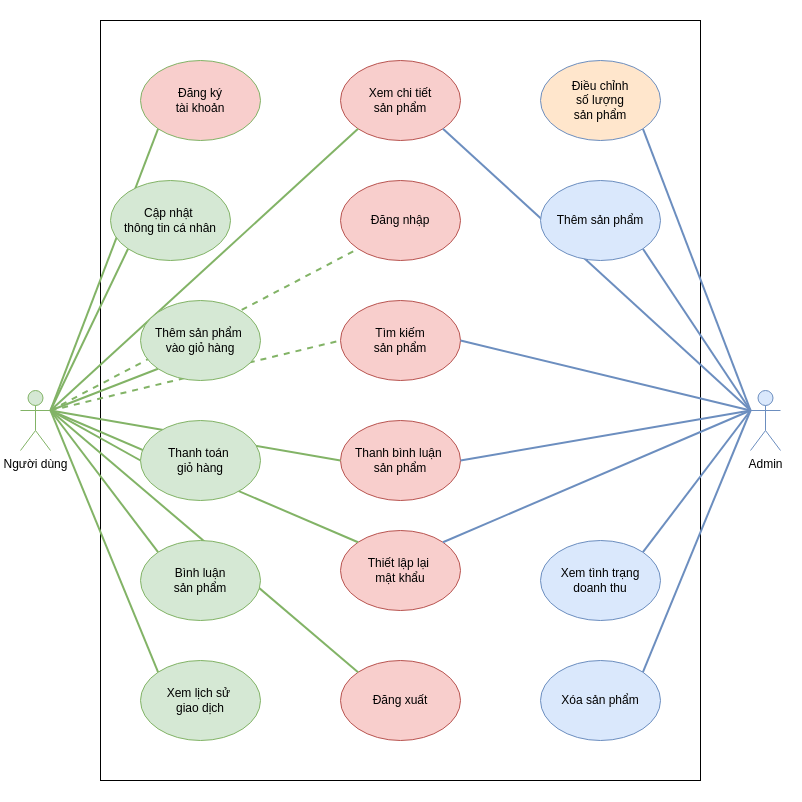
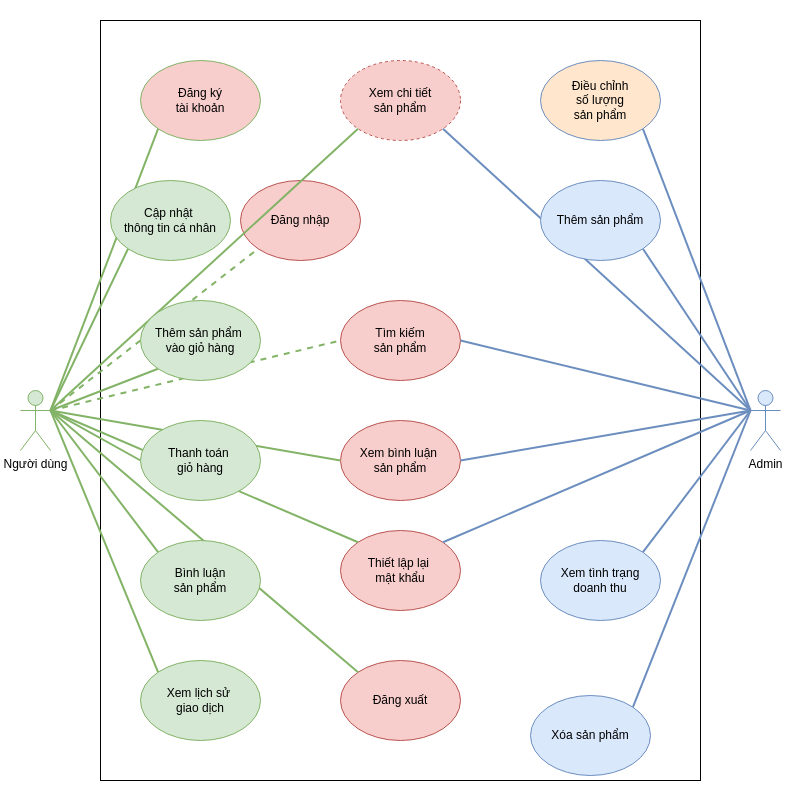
  <mxCell id="0" />
  <mxCell id="1" parent="0" />
  <mxCell id="2" value="Người dùng" style="shape=umlActor;verticalLabelPosition=bottom;verticalAlign=top;html=1;outlineConnect=0;fillColor=#d5e8d4;strokeColor=#82b366;" vertex="1" parent="1"><mxGeometry x="20" y="390" width="30" height="60" as="geometry" /></mxCell>
  <mxCell id="3" value="" style="rounded=0;whiteSpace=wrap;html=1;" vertex="1" parent="1"><mxGeometry x="100" y="20" width="600" height="760" as="geometry" /></mxCell>
  <mxCell id="4" value="Đăng ký&lt;div&gt;tài khoản&lt;/div&gt;" style="ellipse;whiteSpace=wrap;html=1;fillColor=#f8cecc;strokeColor=#82b366;" vertex="1" parent="1"><mxGeometry x="140" width="120" height="80" as="geometry" y="60" /></mxCell>
  <mxCell id="5" value="Tìm kiếm&lt;div&gt;sản phẩm&lt;/div&gt;" style="ellipse;whiteSpace=wrap;html=1;fillColor=#f8cecc;strokeColor=#b85450;" vertex="1" parent="1"><mxGeometry x="340" y="300" width="120" height="80" as="geometry" /></mxCell>
- <mxCell id="6" value="Đăng nhập" style="ellipse;whiteSpace=wrap;html=1;fillColor=#f8cecc;strokeColor=#b85450;" vertex="1" parent="1"><mxGeometry x="340" y="180" width="120" height="80" as="geometry" /></mxCell>
+ <mxCell id="6" value="Đăng nhập" style="ellipse;whiteSpace=wrap;html=1;fillColor=#f8cecc;strokeColor=#b85450;" vertex="1" parent="1"><mxGeometry x="240" y="180" width="120" height="80" as="geometry" /></mxCell>
  <mxCell id="7" value="Đăng xuất" style="ellipse;whiteSpace=wrap;html=1;fillColor=#f8cecc;strokeColor=#b85450;" vertex="1" parent="1"><mxGeometry x="340" y="660" width="120" height="80" as="geometry" /></mxCell>
  <mxCell id="8" value="Thiết lập lại&amp;nbsp;&lt;div&gt;mật khẩu&lt;/div&gt;" style="ellipse;whiteSpace=wrap;html=1;fillColor=#f8cecc;strokeColor=#b85450;" vertex="1" parent="1"><mxGeometry x="340" y="530" width="120" height="80" as="geometry" /></mxCell>
- <mxCell id="9" value="Thanh bình luận&amp;nbsp;&lt;div&gt;sản phẩm&lt;/div&gt;" style="ellipse;whiteSpace=wrap;html=1;fillColor=#f8cecc;strokeColor=#b85450;" vertex="1" parent="1"><mxGeometry x="340" y="420" width="120" height="80" as="geometry" /></mxCell>
+ <mxCell id="9" value="Xem bình luận&amp;nbsp;&lt;div&gt;sản phẩm&lt;/div&gt;" style="ellipse;whiteSpace=wrap;html=1;fillColor=#f8cecc;strokeColor=#b85450;" vertex="1" parent="1"><mxGeometry x="340" y="420" width="120" height="80" as="geometry" /></mxCell>
  <mxCell id="10" value="" style="endArrow=none;html=1;rounded=0;exitX=1;exitY=0.333;exitDx=0;exitDy=0;exitPerimeter=0;entryX=0;entryY=1;entryDx=0;entryDy=0;strokeWidth=2;fillColor=#d5e8d4;strokeColor=#82b366;" edge="1" parent="1" source="2" target="4"><mxGeometry width="50" height="50" relative="1" as="geometry"><mxPoint x="330" y="440" as="sourcePoint" /><mxPoint x="380" y="390" as="targetPoint" /></mxGeometry></mxCell>
  <mxCell id="11" value="" style="endArrow=none;html=1;rounded=0;entryX=0;entryY=0.5;entryDx=0;entryDy=0;strokeWidth=2;exitX=1;exitY=0.333;exitDx=0;exitDy=0;exitPerimeter=0;fillColor=#d5e8d4;strokeColor=#82b366;dashed=1;" edge="1" parent="1" source="2" target="5"><mxGeometry width="50" height="50" relative="1" as="geometry"><mxPoint x="10" y="460" as="sourcePoint" /><mxPoint x="150" y="140" as="targetPoint" /></mxGeometry></mxCell>
  <mxCell id="12" value="" style="endArrow=none;html=1;rounded=0;entryX=0;entryY=0.5;entryDx=0;entryDy=0;strokeWidth=2;fillColor=#d5e8d4;strokeColor=#82b366;exitX=1;exitY=0.333;exitDx=0;exitDy=0;exitPerimeter=0;" edge="1" parent="1" source="2" target="9"><mxGeometry width="50" height="50" relative="1" as="geometry"><mxPoint x="50" y="460" as="sourcePoint" /><mxPoint x="190" y="180" as="targetPoint" /></mxGeometry></mxCell>
  <mxCell id="13" value="" style="endArrow=none;html=1;rounded=0;entryX=0;entryY=0;entryDx=0;entryDy=0;strokeWidth=2;exitX=1;exitY=0.333;exitDx=0;exitDy=0;exitPerimeter=0;fillColor=#d5e8d4;strokeColor=#82b366;" edge="1" parent="1" source="2" target="8"><mxGeometry width="50" height="50" relative="1" as="geometry"><mxPoint x="10" y="450" as="sourcePoint" /><mxPoint x="200" y="190" as="targetPoint" /></mxGeometry></mxCell>
  <mxCell id="14" value="" style="endArrow=none;html=1;rounded=0;entryX=0;entryY=0;entryDx=0;entryDy=0;strokeWidth=2;exitX=1;exitY=0.333;exitDx=0;exitDy=0;exitPerimeter=0;fillColor=#d5e8d4;strokeColor=#82b366;" edge="1" parent="1" source="2" target="7"><mxGeometry width="50" height="50" relative="1" as="geometry"><mxPoint x="10" y="460" as="sourcePoint" /><mxPoint x="210" y="200" as="targetPoint" /></mxGeometry></mxCell>
  <mxCell id="15" value="" style="endArrow=none;html=1;rounded=0;entryX=0;entryY=0;entryDx=0;entryDy=0;strokeWidth=2;exitX=1;exitY=0.333;exitDx=0;exitDy=0;exitPerimeter=0;fillColor=#d5e8d4;strokeColor=#82b366;" edge="1" parent="1" source="2" target="17"><mxGeometry width="50" height="50" relative="1" as="geometry"><mxPoint x="20" y="400" as="sourcePoint" /><mxPoint x="220" y="210" as="targetPoint" /></mxGeometry></mxCell>
  <mxCell id="16" value="" style="endArrow=none;html=1;rounded=0;entryX=0;entryY=1;entryDx=0;entryDy=0;strokeWidth=2;exitX=1;exitY=0.333;exitDx=0;exitDy=0;exitPerimeter=0;fillColor=#d5e8d4;strokeColor=#82b366;" edge="1" parent="1" source="2" target="38"><mxGeometry width="50" height="50" relative="1" as="geometry"><mxPoint x="10" y="450" as="sourcePoint" /><mxPoint x="100" as="targetPoint" y="60" /></mxGeometry></mxCell>
  <mxCell id="17" value="Bình luận&lt;div&gt;sản phẩm&lt;/div&gt;" style="ellipse;whiteSpace=wrap;html=1;fillColor=#d5e8d4;strokeColor=#82b366;" vertex="1" parent="1"><mxGeometry x="140" y="540" width="120" height="80" as="geometry" /></mxCell>
  <mxCell id="18" value="Điều chỉnh&lt;div&gt;số lượng&lt;/div&gt;&lt;div&gt;sản phẩm&lt;/div&gt;" style="ellipse;whiteSpace=wrap;html=1;fillColor=#ffe6cc;strokeColor=#6c8ebf;" vertex="1" parent="1"><mxGeometry x="540" width="120" height="80" as="geometry" y="60" /></mxCell>
  <mxCell id="19" value="Admin" style="shape=umlActor;verticalLabelPosition=bottom;verticalAlign=top;html=1;outlineConnect=0;fillColor=#dae8fc;strokeColor=#6c8ebf;" vertex="1" parent="1"><mxGeometry x="750" y="390" width="30" height="60" as="geometry" /></mxCell>
  <mxCell id="20" value="" style="endArrow=none;html=1;rounded=0;entryX=1;entryY=1;entryDx=0;entryDy=0;strokeWidth=2;exitX=0;exitY=0.333;exitDx=0;exitDy=0;exitPerimeter=0;fillColor=#dae8fc;strokeColor=#6c8ebf;" edge="1" parent="1" source="19" target="18"><mxGeometry width="50" height="50" relative="1" as="geometry"><mxPoint x="60" y="470" as="sourcePoint" /><mxPoint x="368" y="168" as="targetPoint" /></mxGeometry></mxCell>
  <mxCell id="21" value="" style="endArrow=none;html=1;rounded=0;entryX=1;entryY=0.5;entryDx=0;entryDy=0;strokeWidth=2;exitX=0;exitY=0.333;exitDx=0;exitDy=0;exitPerimeter=0;fillColor=#dae8fc;strokeColor=#6c8ebf;" edge="1" parent="1" source="19" target="9"><mxGeometry width="50" height="50" relative="1" as="geometry"><mxPoint x="770" y="480" as="sourcePoint" /><mxPoint x="642" y="178" as="targetPoint" /></mxGeometry></mxCell>
  <mxCell id="22" value="" style="endArrow=none;html=1;rounded=0;entryX=1;entryY=0.5;entryDx=0;entryDy=0;strokeWidth=2;exitX=0;exitY=0.333;exitDx=0;exitDy=0;exitPerimeter=0;fillColor=#dae8fc;strokeColor=#6c8ebf;" edge="1" parent="1" source="19" target="5"><mxGeometry width="50" height="50" relative="1" as="geometry"><mxPoint x="790" y="500" as="sourcePoint" /><mxPoint x="662" y="198" as="targetPoint" /></mxGeometry></mxCell>
  <mxCell id="23" value="" style="endArrow=none;html=1;rounded=0;entryX=1;entryY=0;entryDx=0;entryDy=0;strokeWidth=2;exitX=0;exitY=0.333;exitDx=0;exitDy=0;exitPerimeter=0;fillColor=#dae8fc;strokeColor=#6c8ebf;" edge="1" parent="1" source="19" target="8"><mxGeometry width="50" height="50" relative="1" as="geometry"><mxPoint x="800" y="510" as="sourcePoint" /><mxPoint x="490" y="610" as="targetPoint" /></mxGeometry></mxCell>
  <mxCell id="24" value="" style="endArrow=none;html=1;rounded=0;entryX=1;entryY=1;entryDx=0;entryDy=0;strokeWidth=2;exitX=0;exitY=0.333;exitDx=0;exitDy=0;exitPerimeter=0;fillColor=#dae8fc;strokeColor=#6c8ebf;" edge="1" parent="1" source="19" target="39"><mxGeometry width="50" height="50" relative="1" as="geometry"><mxPoint x="760" y="470" as="sourcePoint" /><mxPoint x="632" y="168" as="targetPoint" /></mxGeometry></mxCell>
  <mxCell id="25" value="Xem tình trạng&lt;div&gt;doanh thu&lt;/div&gt;" style="ellipse;whiteSpace=wrap;html=1;fillColor=#dae8fc;strokeColor=#6c8ebf;" vertex="1" parent="1"><mxGeometry x="540" y="540" width="120" height="80" as="geometry" /></mxCell>
  <mxCell id="26" value="" style="endArrow=none;html=1;rounded=0;entryX=0;entryY=1;entryDx=0;entryDy=0;strokeWidth=2;exitX=1;exitY=0.333;exitDx=0;exitDy=0;exitPerimeter=0;fillColor=#d5e8d4;strokeColor=#82b366;" edge="1" parent="1" source="2" target="34"><mxGeometry width="50" height="50" relative="1" as="geometry"><mxPoint x="50" y="460" as="sourcePoint" /><mxPoint x="358" y="268" as="targetPoint" /></mxGeometry></mxCell>
- <mxCell id="27" value="Xem chi tiết&lt;div&gt;sản phẩm&lt;/div&gt;" style="ellipse;whiteSpace=wrap;html=1;fillColor=#f8cecc;strokeColor=#b85450;" vertex="1" parent="1"><mxGeometry x="340" width="120" height="80" as="geometry" y="60" /></mxCell>
+ <mxCell id="27" value="Xem chi tiết&lt;div&gt;sản phẩm&lt;/div&gt;" style="ellipse;whiteSpace=wrap;html=1;fillColor=#f8cecc;strokeColor=#b85450;dashed=1;" vertex="1" parent="1"><mxGeometry x="340" width="120" height="80" as="geometry" y="60" /></mxCell>
  <mxCell id="28" value="Xem lịch sử&amp;nbsp;&lt;div&gt;giao dịch&lt;/div&gt;" style="ellipse;whiteSpace=wrap;html=1;fillColor=#d5e8d4;strokeColor=#82b366;" vertex="1" parent="1"><mxGeometry x="140" y="660" width="120" height="80" as="geometry" /></mxCell>
- <mxCell id="29" value="Xóa sản phẩm" style="ellipse;whiteSpace=wrap;html=1;fillColor=#dae8fc;strokeColor=#6c8ebf;" vertex="1" parent="1"><mxGeometry x="540" y="660" width="120" height="80" as="geometry" /></mxCell>
+ <mxCell id="29" value="Xóa sản phẩm" style="ellipse;whiteSpace=wrap;html=1;fillColor=#dae8fc;strokeColor=#6c8ebf;" vertex="1" parent="1"><mxGeometry x="530" y="695" width="120" height="80" as="geometry" /></mxCell>
  <mxCell id="30" value="" style="endArrow=none;html=1;rounded=0;entryX=0;entryY=0.5;entryDx=0;entryDy=0;strokeWidth=2;exitX=1;exitY=0.333;exitDx=0;exitDy=0;exitPerimeter=0;fillColor=#d5e8d4;strokeColor=#82b366;" edge="1" parent="1" source="2" target="31"><mxGeometry width="50" height="50" relative="1" as="geometry"><mxPoint x="50" y="460" as="sourcePoint" /><mxPoint x="340" y="460" as="targetPoint" /></mxGeometry></mxCell>
  <mxCell id="31" value="Thanh toán&amp;nbsp;&lt;div&gt;giỏ hàng&lt;/div&gt;" style="ellipse;whiteSpace=wrap;html=1;fillColor=#d5e8d4;strokeColor=#82b366;" vertex="1" parent="1"><mxGeometry x="140" y="420" width="120" height="80" as="geometry" /></mxCell>
  <mxCell id="32" value="" style="endArrow=none;html=1;rounded=0;entryX=0;entryY=1;entryDx=0;entryDy=0;strokeWidth=2;fillColor=#d5e8d4;strokeColor=#82b366;exitX=1;exitY=0.333;exitDx=0;exitDy=0;exitPerimeter=0;dashed=1;" edge="1" parent="1" source="2" target="6"><mxGeometry width="50" height="50" relative="1" as="geometry"><mxPoint x="50" y="460" as="sourcePoint" /><mxPoint x="350" y="350" as="targetPoint" /></mxGeometry></mxCell>
  <mxCell id="33" value="" style="endArrow=none;html=1;rounded=0;entryX=0;entryY=1;entryDx=0;entryDy=0;strokeWidth=2;fillColor=#d5e8d4;strokeColor=#82b366;exitX=1;exitY=0.333;exitDx=0;exitDy=0;exitPerimeter=0;" edge="1" parent="1" source="2" target="27"><mxGeometry width="50" height="50" relative="1" as="geometry"><mxPoint x="50" y="460" as="sourcePoint" /><mxPoint x="168" y="258" as="targetPoint" /></mxGeometry></mxCell>
  <mxCell id="34" value="Thêm sản phẩm&amp;nbsp;&lt;div&gt;vào giỏ hàng&lt;/div&gt;" style="ellipse;whiteSpace=wrap;html=1;fillColor=#d5e8d4;strokeColor=#82b366;" vertex="1" parent="1"><mxGeometry x="140" y="300" width="120" height="80" as="geometry" /></mxCell>
  <mxCell id="35" value="" style="endArrow=none;html=1;rounded=0;entryX=1;entryY=0;entryDx=0;entryDy=0;strokeWidth=2;exitX=0;exitY=0.333;exitDx=0;exitDy=0;exitPerimeter=0;fillColor=#dae8fc;strokeColor=#6c8ebf;" edge="1" parent="1" source="19" target="25"><mxGeometry width="50" height="50" relative="1" as="geometry"><mxPoint x="760" y="470" as="sourcePoint" /><mxPoint x="462" y="682" as="targetPoint" /></mxGeometry></mxCell>
  <mxCell id="36" value="" style="endArrow=none;html=1;rounded=0;entryX=1;entryY=0;entryDx=0;entryDy=0;strokeWidth=2;fillColor=#dae8fc;strokeColor=#6c8ebf;" edge="1" parent="1" target="29"><mxGeometry width="50" height="50" relative="1" as="geometry"><mxPoint x="750" y="410" as="sourcePoint" /><mxPoint x="652" y="562" as="targetPoint" /></mxGeometry></mxCell>
  <mxCell id="37" value="" style="endArrow=none;html=1;rounded=0;entryX=1;entryY=1;entryDx=0;entryDy=0;strokeWidth=2;fillColor=#dae8fc;strokeColor=#6c8ebf;exitX=0;exitY=0.333;exitDx=0;exitDy=0;exitPerimeter=0;" edge="1" parent="1" source="19" target="27"><mxGeometry width="50" height="50" relative="1" as="geometry"><mxPoint x="760" y="470" as="sourcePoint" /><mxPoint x="652" y="682" as="targetPoint" /></mxGeometry></mxCell>
  <mxCell id="38" value="Cập nhật&amp;nbsp;&lt;div&gt;thông tin cá nhân&lt;/div&gt;" style="ellipse;whiteSpace=wrap;html=1;fillColor=#d5e8d4;strokeColor=#82b366;" vertex="1" parent="1"><mxGeometry x="110" y="180" width="120" height="80" as="geometry" /></mxCell>
  <mxCell id="39" value="Thêm sản phẩm" style="ellipse;whiteSpace=wrap;html=1;fillColor=#dae8fc;strokeColor=#6c8ebf;" vertex="1" parent="1"><mxGeometry x="540" y="180" width="120" height="80" as="geometry" /></mxCell>
  <mxCell id="40" value="" style="endArrow=none;html=1;rounded=0;entryX=0;entryY=0;entryDx=0;entryDy=0;strokeWidth=2;exitX=1;exitY=0.333;exitDx=0;exitDy=0;exitPerimeter=0;fillColor=#d5e8d4;strokeColor=#82b366;" edge="1" parent="1" source="2" target="28"><mxGeometry width="50" height="50" relative="1" as="geometry"><mxPoint x="60" y="420" as="sourcePoint" /><mxPoint x="168" y="562" as="targetPoint" /></mxGeometry></mxCell>
